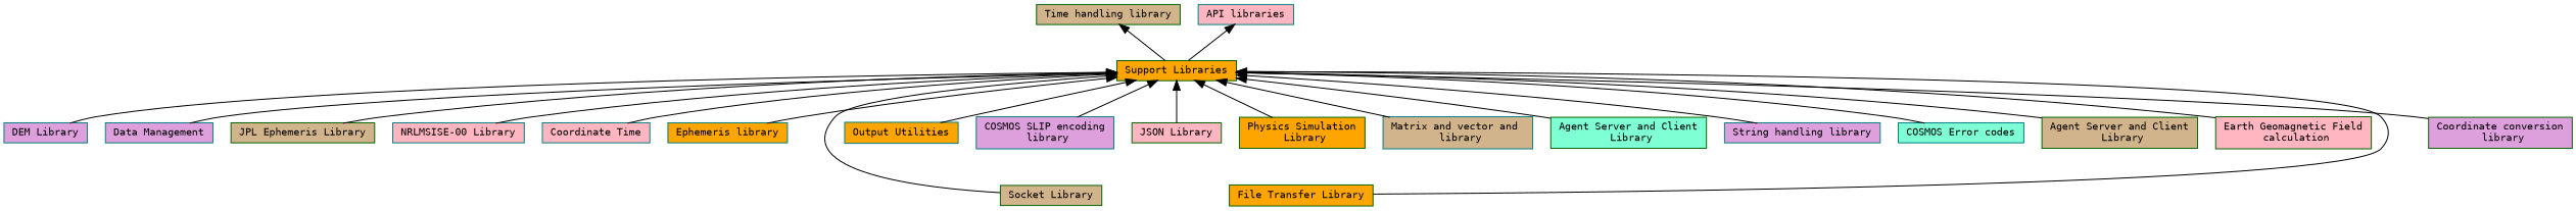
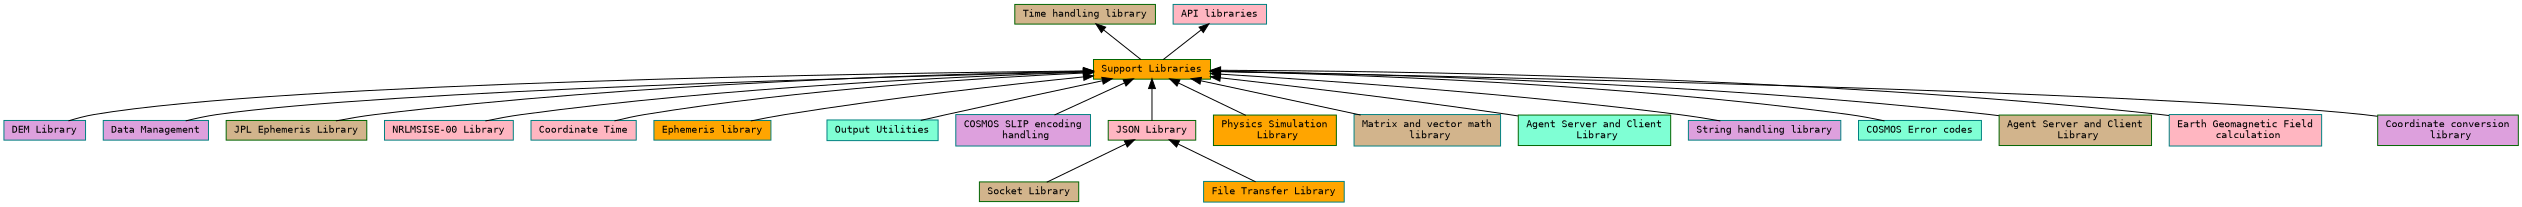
  digraph {
    fontname="DejaVu Sans Mono"
    rankdir=TB
    node [color=teal fillcolor=plum fontname="DejaVu Sans Mono" fontsize=10 shape=record style=filled]
    edge [dir=back fontname="DejaVu Sans Mono" fontsize=10 labelfontname=Helvetica labelfontsize=10 shape=plaintext style=solid]
    n1 [height=0.2 label="DEM Library" width=0.4]
    n2 [height=0.2 label="Data Management" width=0.4]
    n3 [color=darkgreen fillcolor=tan height=0.2 label="JPL Ephemeris Library" width=0.4]
    n4 [fillcolor=lightpink height=0.2 label="NRLMSISE-00 Library" width=0.4]
    n5 [color=darkgreen fillcolor=orange fontcolor=black height=0.2 label="Support Libraries" width=0.4]
    n6 [fillcolor=lightpink height=0.2 label="Coordinate Time" width=0.4]
    n7 [fillcolor=orange height=0.2 label="Ephemeris library" width=0.4]
    n8 [color=darkgreen fillcolor=tan height=0.2 label="Socket Library" width=0.4]
-   n9 [fillcolor=orange height=0.2 label="Output Utilities" width=0.4]
-   n10 [height=0.2 label="COSMOS SLIP encoding\l library" width=0.4]
+   n9 [fillcolor=aquamarine height=0.2 label="Output Utilities" width=0.4]
+   n10 [height=0.2 label="COSMOS SLIP encoding\l handling" width=0.4]
    n11 [color=darkgreen fillcolor=lightpink height=0.2 label="JSON Library" width=0.4]
    n12 [color=darkgreen fillcolor=orange height=0.2 label="Physics Simulation\l Library" width=0.4]
-   n13 [fillcolor=tan height=0.2 label="Matrix and vector and\l library" width=0.4]
+   n13 [fillcolor=tan height=0.2 label="Matrix and vector math\l library" width=0.4]
    n14 [color=darkgreen fillcolor=aquamarine height=0.2 label="Agent Server and Client\l Library" width=0.4]
    n15 [height=0.2 label="String handling library" width=0.4]
    n16 [fillcolor=aquamarine height=0.2 label="COSMOS Error codes" width=0.4]
    n17 [color=darkgreen fillcolor=tan height=0.2 label="Agent Server and Client\l Library" width=0.4]
-   n18 [color=darkgreen fillcolor=lightpink height=0.2 label="Earth Geomagnetic Field\l calculation" width=0.4]
-   n19 [color=darkgreen fillcolor=orange height=0.2 label="File Transfer Library" width=0.4]
+   n18 [fillcolor=lightpink height=0.2 label="Earth Geomagnetic Field\l calculation" width=0.4]
+   n19 [fillcolor=orange height=0.2 label="File Transfer Library" width=0.4]
    n20 [color=darkgreen height=0.2 label="Coordinate conversion\l library" width=0.4]
    n21 [color=darkgreen fillcolor=tan height=0.2 label="Time handling library" width=0.4]
    n22 [fillcolor=lightpink height=0.2 label="API libraries" width=0.4]
    n5 -> n1
    n5 -> n2
    n5 -> n3
    n5 -> n4
    n5 -> n6
    n5 -> n7
-   n5 -> n8
+   n11 -> n8
    n5 -> n9
    n5 -> n10
    n5 -> n11
    n5 -> n12
    n5 -> n13
    n5 -> n14
    n5 -> n15
    n5 -> n16
    n5 -> n17
    n5 -> n18
-   n5 -> n19
+   n11 -> n19
    n5 -> n20
    n21 -> n5
    n22 -> n5
  }
